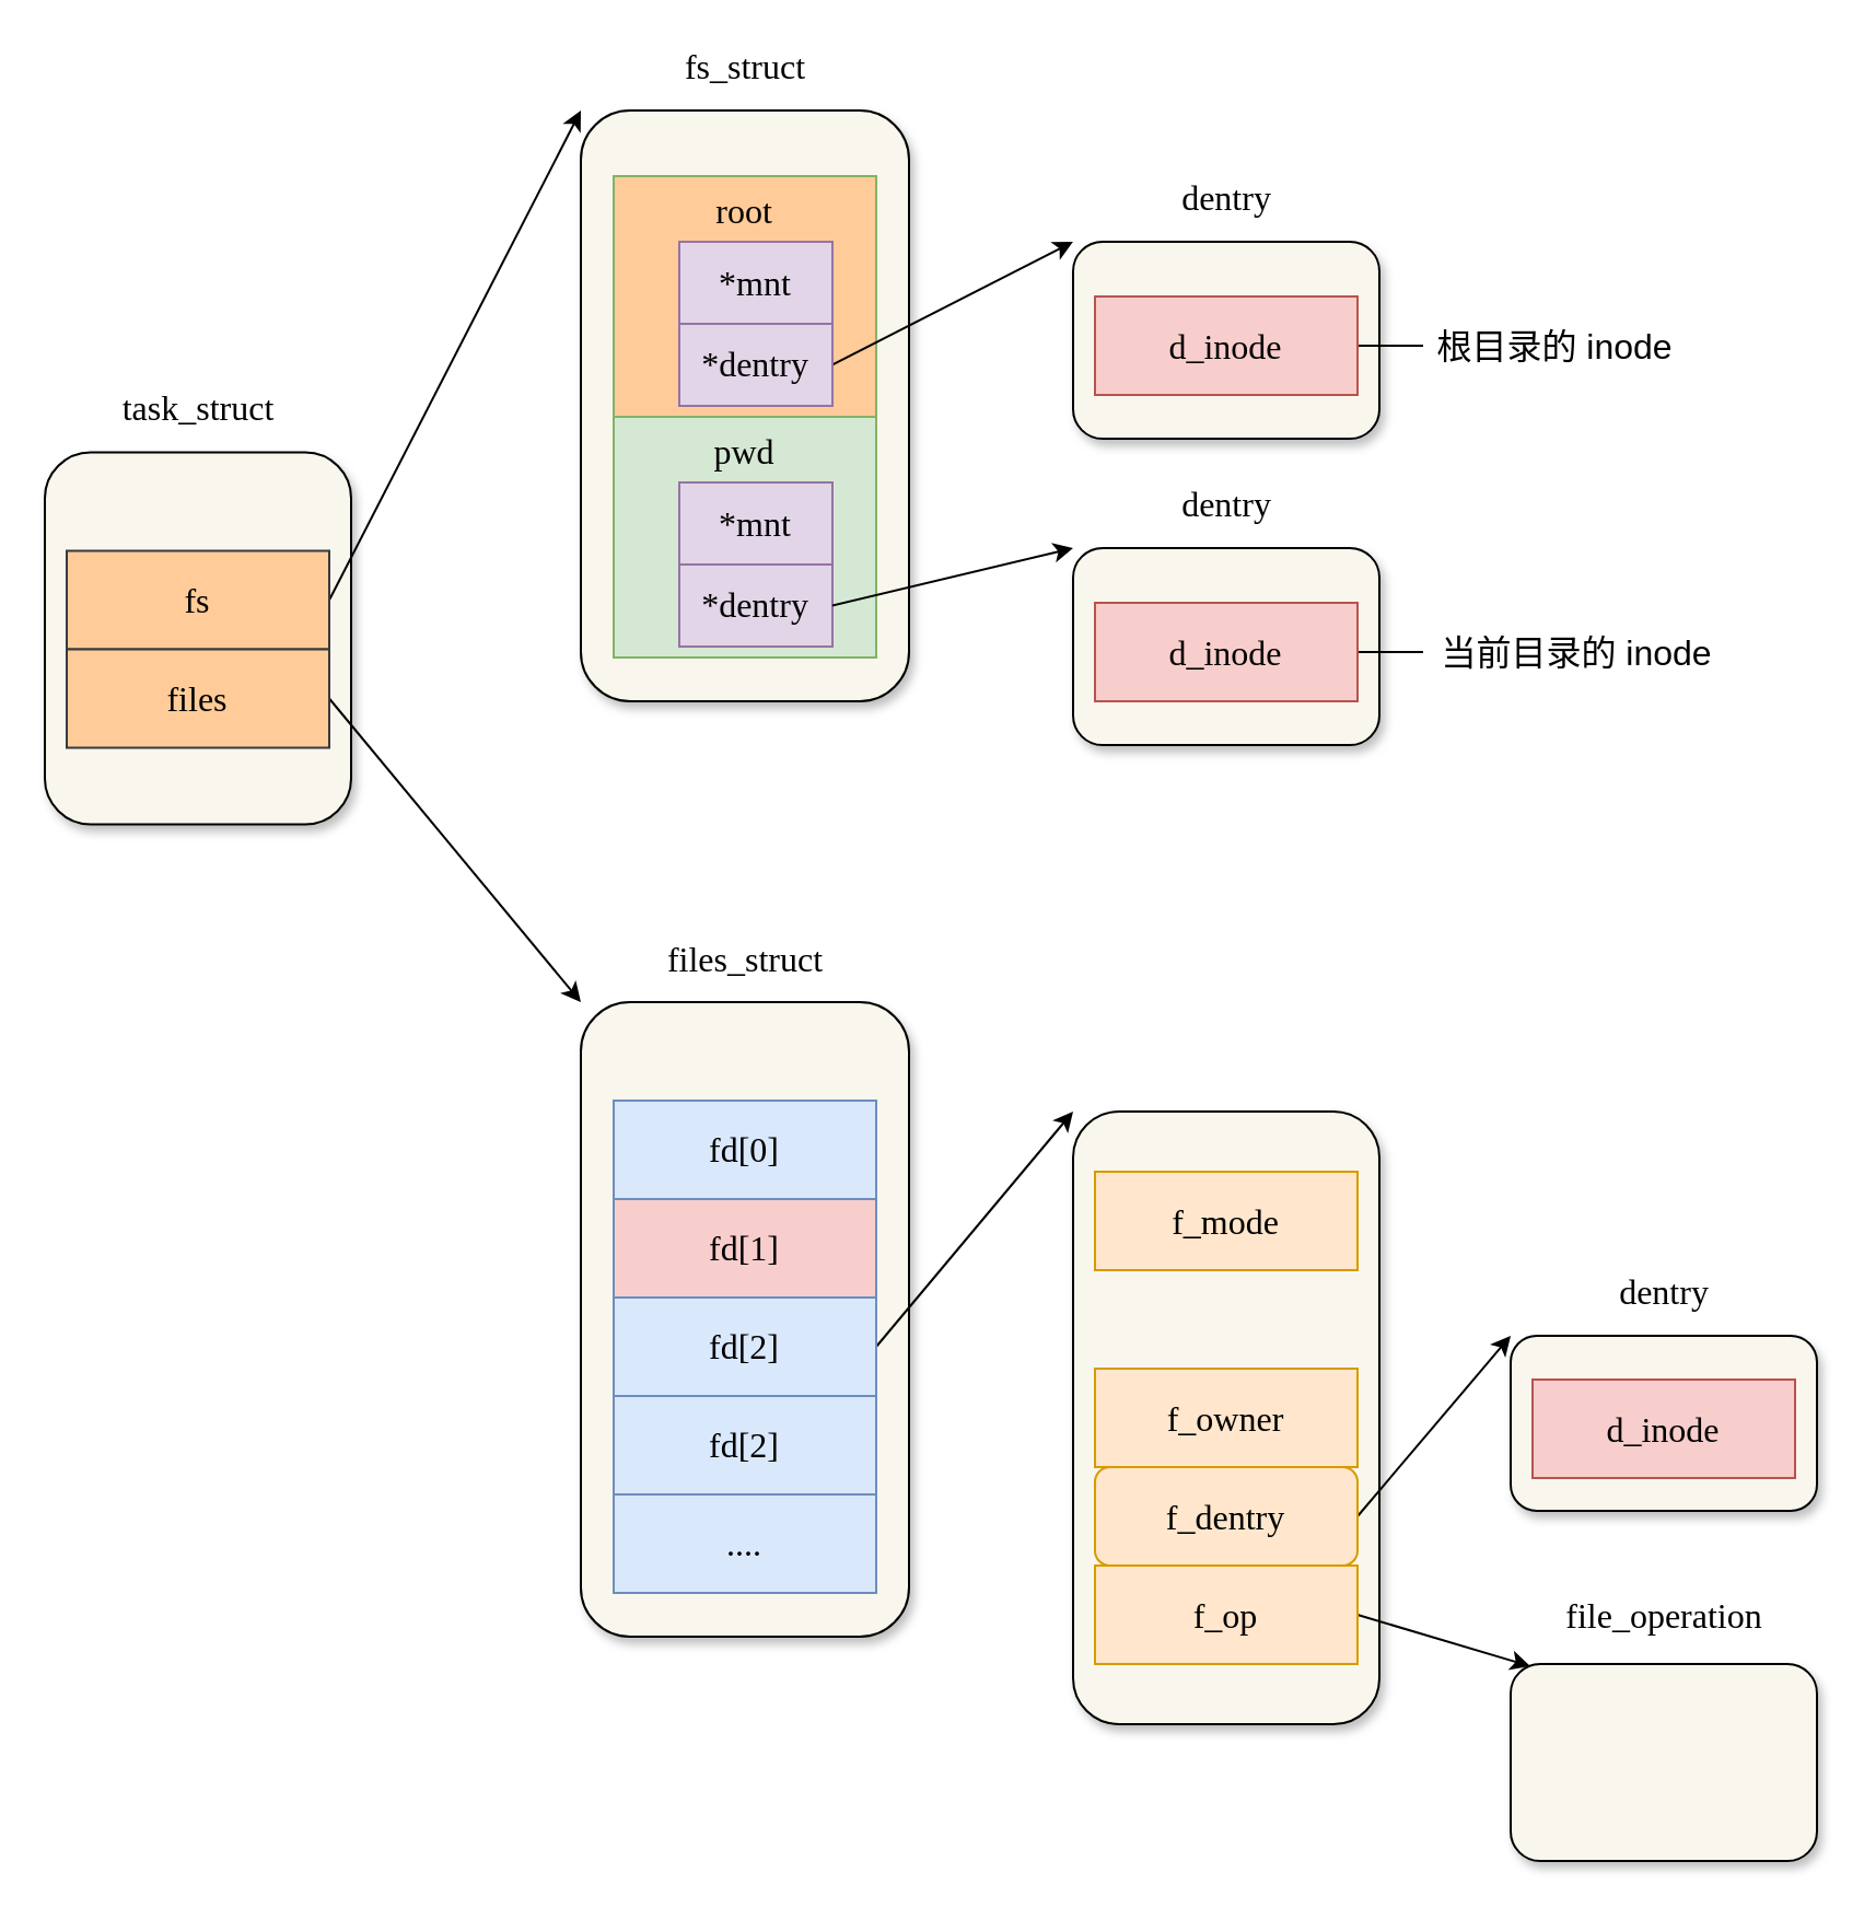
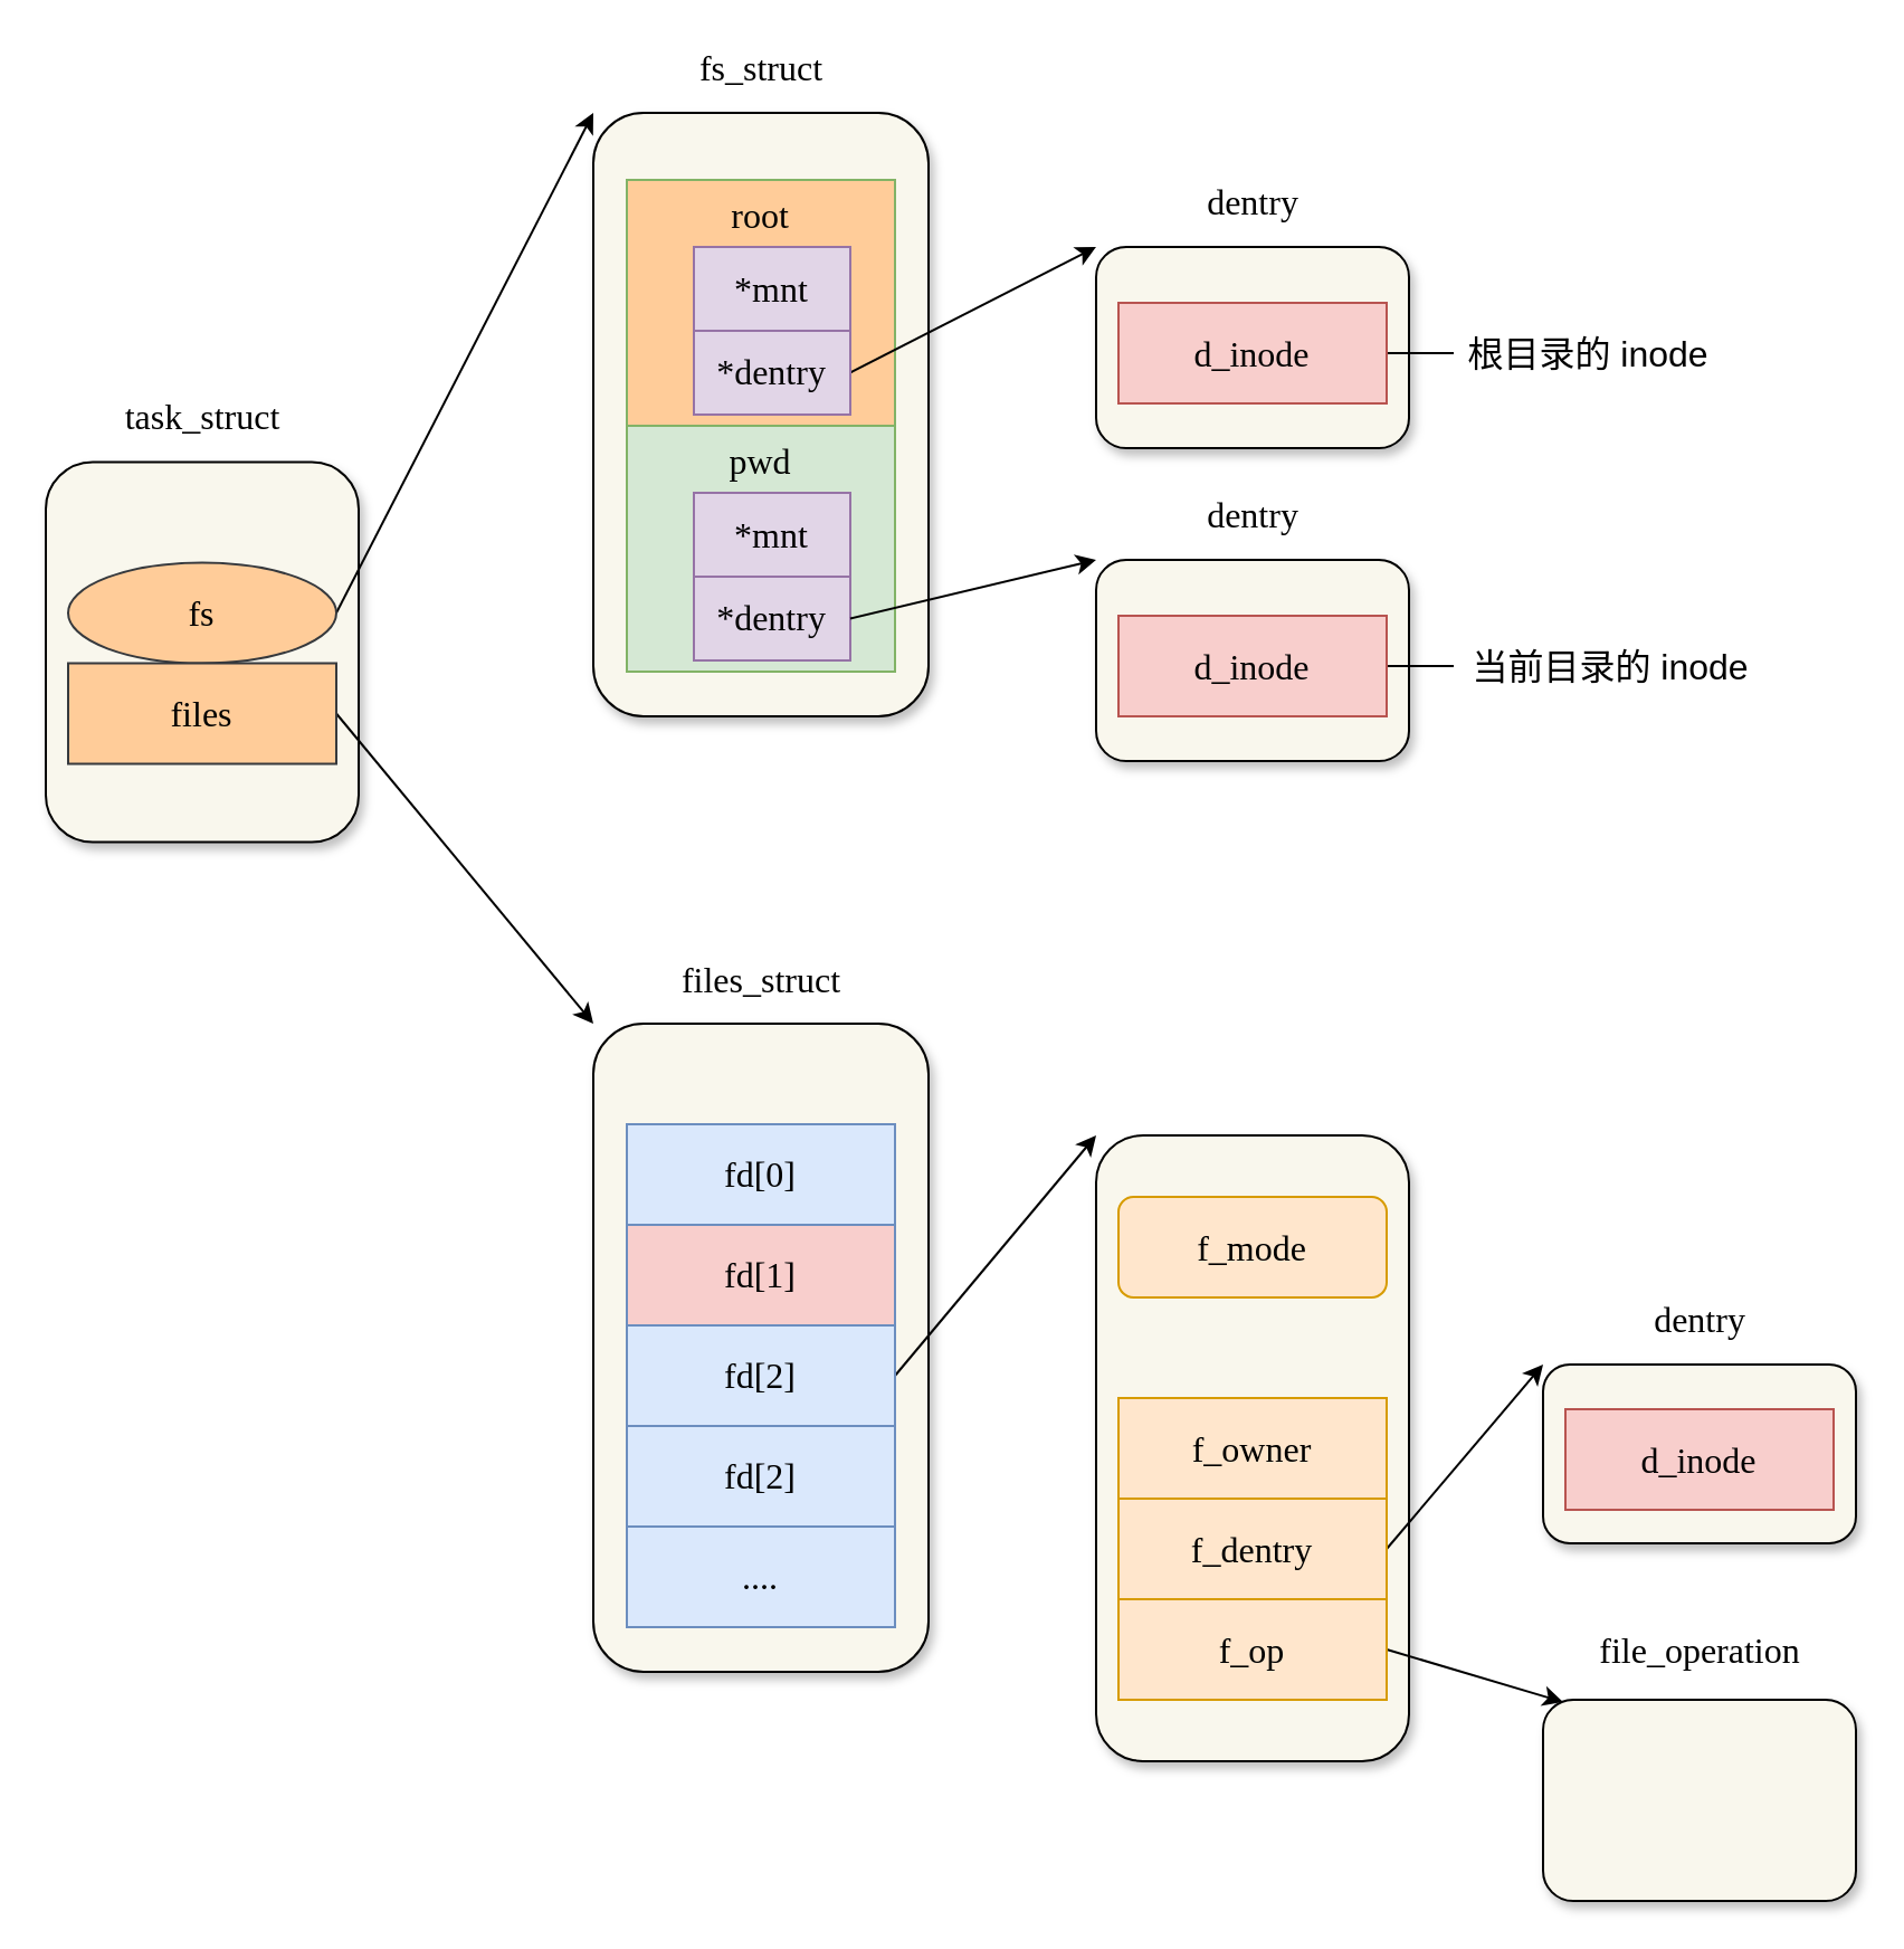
  <mxCell id="0" />
  <mxCell id="1" parent="0" />
  <mxCell id="2" value="" style="rounded=1;whiteSpace=wrap;html=1;fontFamily=Comic Sans MS;fontSize=16;fillColor=#f9f7ed;shadow=1;" vertex="1" parent="1"><mxGeometry x="20" y="206.25" width="140" height="170" as="geometry" /></mxCell>
  <mxCell id="3" style="rounded=0;orthogonalLoop=1;jettySize=auto;html=1;entryX=0;entryY=0;entryDx=0;entryDy=0;strokeColor=#000000;fontSize=16;exitX=1;exitY=0.5;exitDx=0;exitDy=0;" edge="1" parent="1" source="4" target="8"><mxGeometry relative="1" as="geometry" /></mxCell>
- <mxCell id="4" value="fs" style="rounded=0;whiteSpace=wrap;html=1;fontSize=16;fontFamily=Comic Sans MS;fillColor=#ffcc99;strokeColor=#36393d;" vertex="1" parent="1"><mxGeometry x="30" y="251.25" width="120" height="45" as="geometry" /></mxCell>
+ <mxCell id="4" value="fs" style="ellipse;whiteSpace=wrap;html=1;fontSize=16;fontFamily=Comic Sans MS;fillColor=#ffcc99;strokeColor=#36393d;" vertex="1" parent="1"><mxGeometry x="30" y="251.25" width="120" height="45" as="geometry" /></mxCell>
  <mxCell id="5" value="task_struct" style="text;html=1;align=center;verticalAlign=middle;resizable=0;points=[];autosize=1;fontSize=16;fontFamily=Comic Sans MS;" vertex="1" parent="1"><mxGeometry x="40" y="176.25" width="100" height="20" as="geometry" /></mxCell>
  <mxCell id="6" style="rounded=0;orthogonalLoop=1;jettySize=auto;html=1;entryX=0;entryY=0;entryDx=0;entryDy=0;strokeColor=#000000;fontSize=16;exitX=1;exitY=0.5;exitDx=0;exitDy=0;" edge="1" parent="1" source="7" target="11"><mxGeometry relative="1" as="geometry" /></mxCell>
  <mxCell id="7" value="files" style="rounded=0;whiteSpace=wrap;html=1;fontSize=16;fontFamily=Comic Sans MS;fillColor=#ffcc99;strokeColor=#36393d;" vertex="1" parent="1"><mxGeometry x="30" y="296.25" width="120" height="45" as="geometry" /></mxCell>
  <mxCell id="8" value="" style="rounded=1;whiteSpace=wrap;html=1;fontFamily=Comic Sans MS;fontSize=16;fillColor=#f9f7ed;shadow=1;" vertex="1" parent="1"><mxGeometry x="265" y="50" width="150" height="270" as="geometry" /></mxCell>
  <mxCell id="9" value="root" style="rounded=0;whiteSpace=wrap;html=1;fontSize=16;fontFamily=Comic Sans MS;fillColor=#ffcc99;verticalAlign=top;strokeColor=#82b366;" vertex="1" parent="1"><mxGeometry x="280" y="80" width="120" height="110" as="geometry" /></mxCell>
  <mxCell id="10" value="fs_struct" style="text;html=1;align=center;verticalAlign=middle;resizable=0;points=[];autosize=1;fontSize=16;fontFamily=Comic Sans MS;" vertex="1" parent="1"><mxGeometry x="295" y="20" width="90" height="20" as="geometry" /></mxCell>
  <mxCell id="11" value="" style="rounded=1;whiteSpace=wrap;html=1;fontFamily=Comic Sans MS;fontSize=16;fillColor=#f9f7ed;shadow=1;" vertex="1" parent="1"><mxGeometry x="265" y="457.5" width="150" height="290" as="geometry" /></mxCell>
  <mxCell id="12" value="fd[0]" style="rounded=0;whiteSpace=wrap;html=1;fontSize=16;fontFamily=Comic Sans MS;fillColor=#dae8fc;strokeColor=#6c8ebf;" vertex="1" parent="1"><mxGeometry x="280" y="502.5" width="120" height="45" as="geometry" /></mxCell>
  <mxCell id="13" value="files_struct" style="text;html=1;align=center;verticalAlign=middle;resizable=0;points=[];autosize=1;fontSize=16;fontFamily=Comic Sans MS;" vertex="1" parent="1"><mxGeometry x="285" y="427.5" width="110" height="20" as="geometry" /></mxCell>
  <mxCell id="14" value="fd[1]" style="rounded=0;whiteSpace=wrap;html=1;fontSize=16;fontFamily=Comic Sans MS;fillColor=#f8cecc;strokeColor=#6c8ebf;" vertex="1" parent="1"><mxGeometry x="280" y="547.5" width="120" height="45" as="geometry" /></mxCell>
  <mxCell id="15" style="rounded=0;orthogonalLoop=1;jettySize=auto;html=1;entryX=0;entryY=0;entryDx=0;entryDy=0;strokeColor=#000000;fontSize=16;exitX=1;exitY=0.5;exitDx=0;exitDy=0;" edge="1" parent="1" source="16" target="19"><mxGeometry relative="1" as="geometry" /></mxCell>
  <mxCell id="16" value="fd[2]" style="rounded=0;whiteSpace=wrap;html=1;fontSize=16;fontFamily=Comic Sans MS;fillColor=#dae8fc;strokeColor=#6c8ebf;" vertex="1" parent="1"><mxGeometry x="280" y="592.5" width="120" height="45" as="geometry" /></mxCell>
  <mxCell id="17" value="fd[2]" style="rounded=0;whiteSpace=wrap;html=1;fontSize=16;fontFamily=Comic Sans MS;fillColor=#dae8fc;strokeColor=#6c8ebf;" vertex="1" parent="1"><mxGeometry x="280" y="637.5" width="120" height="45" as="geometry" /></mxCell>
  <mxCell id="18" value="...." style="rounded=0;whiteSpace=wrap;html=1;fontSize=16;fontFamily=Comic Sans MS;fillColor=#dae8fc;strokeColor=#6c8ebf;" vertex="1" parent="1"><mxGeometry x="280" y="682.5" width="120" height="45" as="geometry" /></mxCell>
  <mxCell id="19" value="" style="rounded=1;whiteSpace=wrap;html=1;fontFamily=Comic Sans MS;fontSize=16;fillColor=#f9f7ed;shadow=1;" vertex="1" parent="1"><mxGeometry x="490" y="507.5" width="140" height="280" as="geometry" /></mxCell>
- <mxCell id="20" value="f_mode" style="rounded=0;whiteSpace=wrap;html=1;fontSize=16;fontFamily=Comic Sans MS;fillColor=#ffe6cc;strokeColor=#d79b00;" vertex="1" parent="1"><mxGeometry x="500" y="535" width="120" height="45" as="geometry" /></mxCell>
+ <mxCell id="20" value="f_mode" style="whiteSpace=wrap;html=1;fontSize=16;fontFamily=Comic Sans MS;fillColor=#ffe6cc;strokeColor=#d79b00;rounded=1;" vertex="1" parent="1"><mxGeometry x="500" y="535" width="120" height="45" as="geometry" /></mxCell>
  <mxCell id="21" value="f_owner" style="rounded=0;whiteSpace=wrap;html=1;fontSize=16;fontFamily=Comic Sans MS;fillColor=#ffe6cc;strokeColor=#d79b00;" vertex="1" parent="1"><mxGeometry x="500" y="625" width="120" height="45" as="geometry" /></mxCell>
  <mxCell id="22" style="rounded=0;orthogonalLoop=1;jettySize=auto;html=1;entryX=0;entryY=0;entryDx=0;entryDy=0;strokeColor=#000000;fontSize=16;exitX=1;exitY=0.5;exitDx=0;exitDy=0;" edge="1" parent="1" source="23" target="26"><mxGeometry relative="1" as="geometry" /></mxCell>
- <mxCell id="23" value="f_dentry&lt;br style=&quot;font-size: 16px;&quot;&gt;" style="whiteSpace=wrap;html=1;fontSize=16;fontFamily=Comic Sans MS;fillColor=#ffe6cc;strokeColor=#d79b00;rounded=1;" vertex="1" parent="1"><mxGeometry x="500" y="670" width="120" height="45" as="geometry" /></mxCell>
+ <mxCell id="23" value="f_dentry&lt;br style=&quot;font-size: 16px;&quot;&gt;" style="rounded=0;whiteSpace=wrap;html=1;fontSize=16;fontFamily=Comic Sans MS;fillColor=#ffe6cc;strokeColor=#d79b00;" vertex="1" parent="1"><mxGeometry x="500" y="670" width="120" height="45" as="geometry" /></mxCell>
  <mxCell id="24" style="rounded=0;orthogonalLoop=1;jettySize=auto;html=1;entryX=0.064;entryY=0.011;entryDx=0;entryDy=0;entryPerimeter=0;strokeColor=#000000;fontSize=16;exitX=1;exitY=0.5;exitDx=0;exitDy=0;" edge="1" parent="1" source="25" target="42"><mxGeometry relative="1" as="geometry" /></mxCell>
  <mxCell id="25" value="f_op" style="rounded=0;whiteSpace=wrap;html=1;fontSize=16;fontFamily=Comic Sans MS;fillColor=#ffe6cc;strokeColor=#d79b00;" vertex="1" parent="1"><mxGeometry x="500" y="715" width="120" height="45" as="geometry" /></mxCell>
  <mxCell id="26" value="" style="rounded=1;whiteSpace=wrap;html=1;fontFamily=Comic Sans MS;fontSize=16;fillColor=#f9f7ed;shadow=1;" vertex="1" parent="1"><mxGeometry x="690" y="610" width="140" height="80" as="geometry" /></mxCell>
  <mxCell id="27" value="file_operation" style="text;html=1;align=center;verticalAlign=middle;resizable=0;points=[];autosize=1;fontSize=16;fontFamily=Comic Sans MS;" vertex="1" parent="1"><mxGeometry x="700" y="727.5" width="120" height="20" as="geometry" /></mxCell>
  <mxCell id="28" style="rounded=0;orthogonalLoop=1;jettySize=auto;html=1;entryX=1;entryY=0.5;entryDx=0;entryDy=0;startArrow=classic;startFill=1;endArrow=none;endFill=0;strokeColor=#000000;fontSize=16;exitX=0;exitY=0;exitDx=0;exitDy=0;" edge="1" parent="1" source="29" target="48"><mxGeometry relative="1" as="geometry" /></mxCell>
  <mxCell id="29" value="" style="rounded=1;whiteSpace=wrap;html=1;fontFamily=Comic Sans MS;fontSize=16;fillColor=#f9f7ed;shadow=1;" vertex="1" parent="1"><mxGeometry x="490" y="110" width="140" height="90" as="geometry" /></mxCell>
  <mxCell id="30" style="edgeStyle=orthogonalEdgeStyle;rounded=0;orthogonalLoop=1;jettySize=auto;html=1;fontSize=16;endArrow=none;endFill=0;" edge="1" parent="1" source="31" target="37"><mxGeometry relative="1" as="geometry" /></mxCell>
  <mxCell id="31" value="d_inode" style="rounded=0;whiteSpace=wrap;html=1;fontSize=16;fontFamily=Comic Sans MS;fillColor=#f8cecc;strokeColor=#b85450;" vertex="1" parent="1"><mxGeometry x="500" y="135" width="120" height="45" as="geometry" /></mxCell>
  <mxCell id="32" value="dentry" style="text;html=1;align=center;verticalAlign=middle;resizable=0;points=[];autosize=1;fontSize=16;fontFamily=Comic Sans MS;" vertex="1" parent="1"><mxGeometry x="525" y="80" width="70" height="20" as="geometry" /></mxCell>
  <mxCell id="33" value="" style="rounded=1;whiteSpace=wrap;html=1;fontFamily=Comic Sans MS;fontSize=16;fillColor=#f9f7ed;shadow=1;" vertex="1" parent="1"><mxGeometry x="490" y="250" width="140" height="90" as="geometry" /></mxCell>
  <mxCell id="34" style="edgeStyle=orthogonalEdgeStyle;rounded=0;orthogonalLoop=1;jettySize=auto;html=1;fontSize=16;endArrow=none;endFill=0;" edge="1" parent="1" source="35" target="38"><mxGeometry relative="1" as="geometry" /></mxCell>
  <mxCell id="35" value="d_inode" style="rounded=0;whiteSpace=wrap;html=1;fontSize=16;fontFamily=Comic Sans MS;fillColor=#f8cecc;strokeColor=#b85450;" vertex="1" parent="1"><mxGeometry x="500" y="275" width="120" height="45" as="geometry" /></mxCell>
  <mxCell id="36" value="dentry" style="text;html=1;align=center;verticalAlign=middle;resizable=0;points=[];autosize=1;fontSize=16;fontFamily=Comic Sans MS;" vertex="1" parent="1"><mxGeometry x="525" y="220" width="70" height="20" as="geometry" /></mxCell>
  <mxCell id="37" value="根目录的 inode" style="text;html=1;align=center;verticalAlign=middle;resizable=0;points=[];autosize=1;fontSize=16;" vertex="1" parent="1"><mxGeometry x="650" y="147.5" width="120" height="20" as="geometry" /></mxCell>
  <mxCell id="38" value="当前目录的 inode" style="text;html=1;align=center;verticalAlign=middle;resizable=0;points=[];autosize=1;fontSize=16;" vertex="1" parent="1"><mxGeometry x="650" y="287.5" width="140" height="20" as="geometry" /></mxCell>
  <mxCell id="39" value="" style="group;strokeColor=#000000;container=0;" vertex="1" connectable="0" parent="1"><mxGeometry x="310" y="110" width="70" height="75" as="geometry" /></mxCell>
  <mxCell id="40" value="pwd" style="rounded=0;whiteSpace=wrap;html=1;fontSize=16;fontFamily=Comic Sans MS;fillColor=#d5e8d4;verticalAlign=top;strokeColor=#82b366;" vertex="1" parent="1"><mxGeometry x="280" y="190" width="120" height="110" as="geometry" /></mxCell>
  <mxCell id="41" value="" style="group;strokeColor=#000000;container=0;" vertex="1" connectable="0" parent="1"><mxGeometry x="310" y="220" width="70" height="75" as="geometry" /></mxCell>
  <mxCell id="42" value="" style="rounded=1;whiteSpace=wrap;html=1;fontFamily=Comic Sans MS;fontSize=16;fillColor=#f9f7ed;shadow=1;" vertex="1" parent="1"><mxGeometry x="690" y="760" width="140" height="90" as="geometry" /></mxCell>
  <mxCell id="43" value="d_inode" style="rounded=0;whiteSpace=wrap;html=1;fontSize=16;fontFamily=Comic Sans MS;fillColor=#f8cecc;strokeColor=#b85450;" vertex="1" parent="1"><mxGeometry x="700" y="630" width="120" height="45" as="geometry" /></mxCell>
  <mxCell id="44" value="dentry" style="text;html=1;align=center;verticalAlign=middle;resizable=0;points=[];autosize=1;fontSize=16;fontFamily=Comic Sans MS;" vertex="1" parent="1"><mxGeometry x="725" y="580" width="70" height="20" as="geometry" /></mxCell>
  <mxCell id="45" value="*mnt" style="rounded=0;whiteSpace=wrap;html=1;fontSize=16;fontFamily=Comic Sans MS;fillColor=#e1d5e7;strokeColor=#9673a6;" vertex="1" parent="1"><mxGeometry x="310" y="220" width="70" height="37.5" as="geometry" /></mxCell>
  <mxCell id="46" value="*dentry" style="rounded=0;whiteSpace=wrap;html=1;fontSize=16;fontFamily=Comic Sans MS;fillColor=#e1d5e7;strokeColor=#9673a6;" vertex="1" parent="1"><mxGeometry x="310" y="257.5" width="70" height="37.5" as="geometry" /></mxCell>
  <mxCell id="47" value="*mnt" style="rounded=0;whiteSpace=wrap;html=1;fontSize=16;fontFamily=Comic Sans MS;fillColor=#e1d5e7;strokeColor=#9673a6;" vertex="1" parent="1"><mxGeometry x="310" y="110" width="70" height="37.5" as="geometry" /></mxCell>
  <mxCell id="48" value="*dentry" style="rounded=0;whiteSpace=wrap;html=1;fontSize=16;fontFamily=Comic Sans MS;fillColor=#e1d5e7;strokeColor=#9673a6;" vertex="1" parent="1"><mxGeometry x="310" y="147.5" width="70" height="37.5" as="geometry" /></mxCell>
  <mxCell id="49" style="rounded=0;orthogonalLoop=1;jettySize=auto;html=1;entryX=1;entryY=0.5;entryDx=0;entryDy=0;strokeColor=#000000;fontSize=16;exitX=0;exitY=0;exitDx=0;exitDy=0;startArrow=classic;startFill=1;endArrow=none;endFill=0;" edge="1" parent="1" source="33" target="46"><mxGeometry relative="1" as="geometry" /></mxCell>
